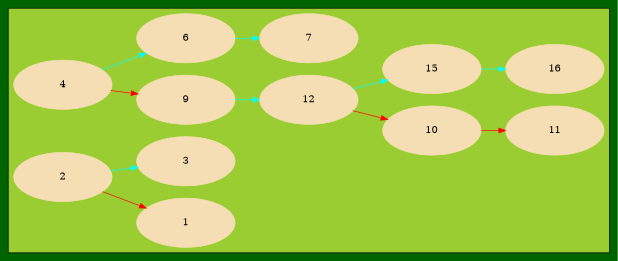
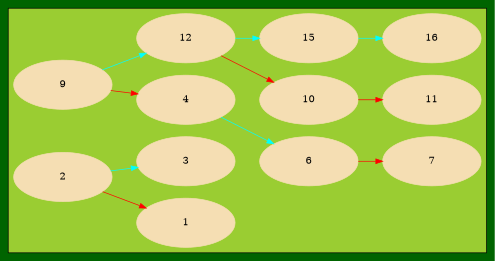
  digraph {
    bgcolor=darkgreen
    rankdir=LR
    splines=splines
    node [color=wheat shape=oval style=filled]
    edge [color=cyan fontsize=15]
    n1 [height=1 label=9 width=2]
    n2 [height=1 label=4 width=2]
    n3 [height=1 label=12 width=2]
    n4 [height=1 label=2 width=2]
    n5 [height=1 label=6 width=2]
    n6 [height=1 label=1 width=2]
    n7 [height=1 label=3 width=2]
    n8 [height=1 label=7 width=2]
    n9 [height=1 label=10 width=2]
    n10 [height=1 label=15 width=2]
    n11 [height=1 label=11 width=2]
    n12 [height=1 label=16 width=2]
    subgraph cluster_1 {
      bgcolor=yellowgreen
      height=20
      style=filled
      n1
      n2
      n3
      n4
      n5
      n6
      n7
      n8
      n9
      n10
      n11
      n12
    }
-   n2 -> n1 [color=red]
+   n1 -> n2 [color=red]
    n1 -> n3
    n2 -> n5
    n3 -> n9 [color=red]
    n3 -> n10
    n4 -> n6 [color=red]
    n4 -> n7
-   n5 -> n8
+   n5 -> n8 [color=red]
    n9 -> n11 [color=red]
    n10 -> n12
  }
